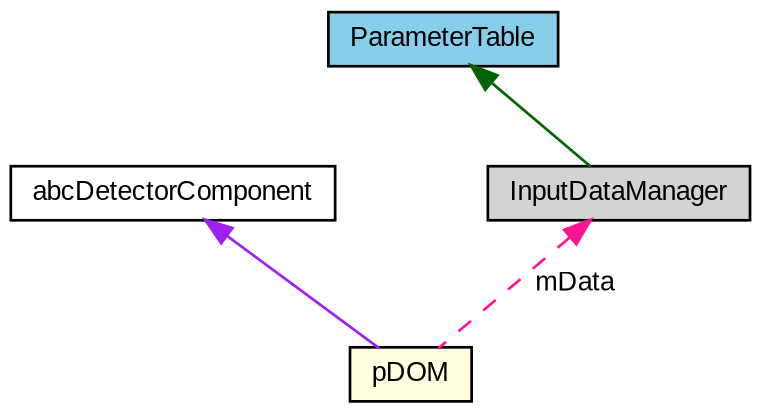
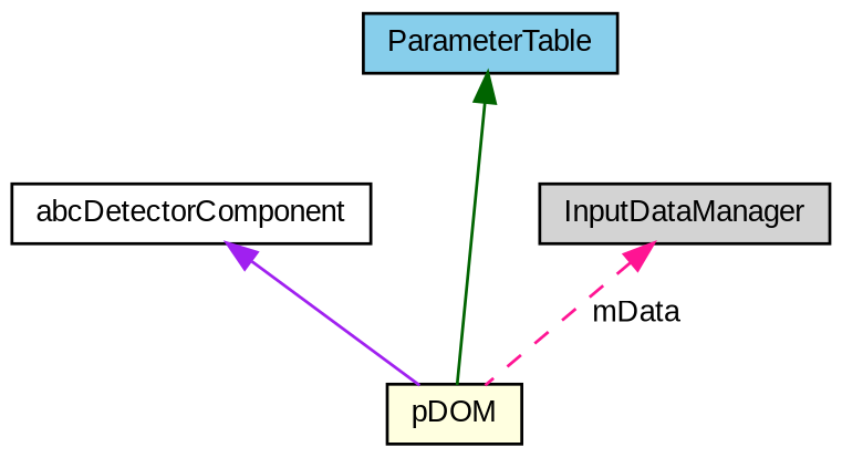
  digraph {
    fontname="Liberation Sans"
    node [color=black fontname="Liberation Sans" fontsize=10 shape=record style=filled]
    edge [dir=back fontname="Liberation Sans" fontsize=10 labelfontname=Helvetica labelfontsize=10 style=solid]
    n1 [fillcolor=lightyellow fontcolor=black height=0.2 label=pDOM width=0.4]
    n2 [fillcolor=white height=0.2 label=abcDetectorComponent width=0.4]
    n3 [fillcolor=lightgrey height=0.2 label=InputDataManager width=0.4]
    n4 [fillcolor=skyblue height=0.2 label=ParameterTable width=0.4]
    n2 -> n1 [color=purple]
    n3 -> n1 [color=deeppink label=" mData" style=dashed]
-   n4 -> n3 [color=darkgreen]
+   n4 -> n1 [color=darkgreen]
  }
